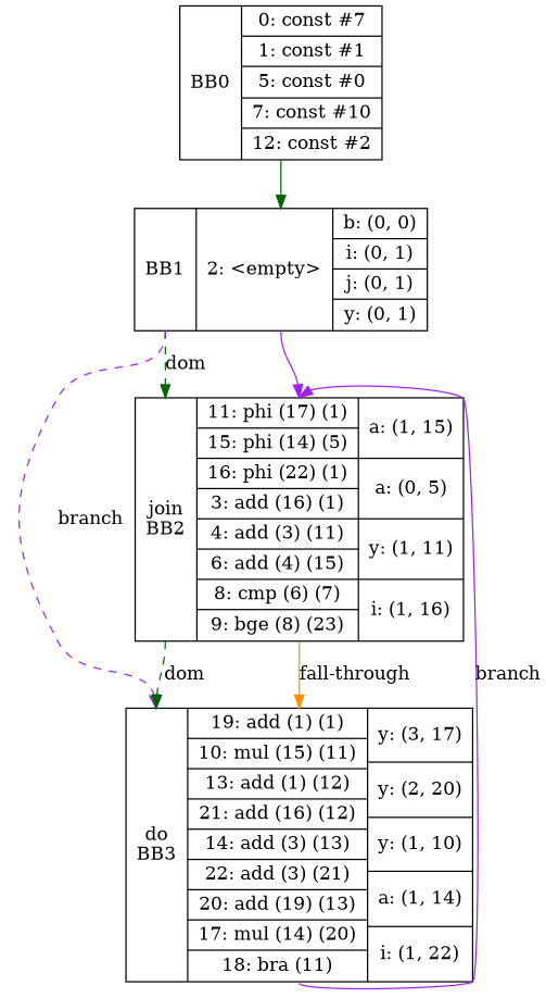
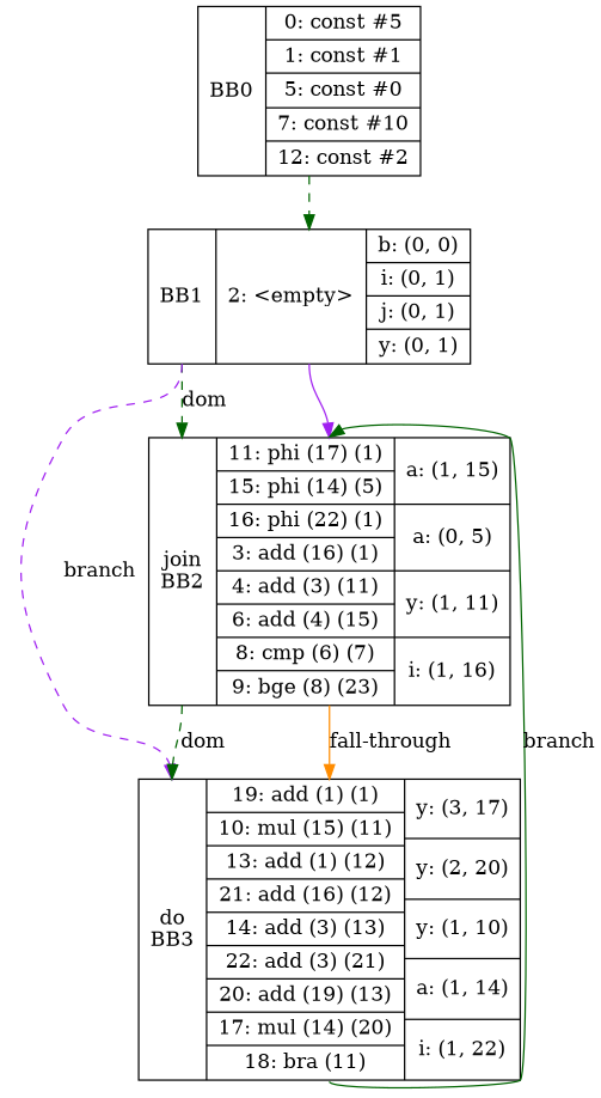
  digraph {
    node [shape=record]
    edge [color=darkgreen headport=n tailport=s]
-   n1 [label="<b>BB0|{0: const #7|1: const #1|5: const #0|7: const #10|12: const #2}"]
+   n1 [label="<b>BB0|{0: const #5|1: const #1|5: const #0|7: const #10|12: const #2}"]
    n2 [label="<b>BB1|{2: \<empty\>}|{b: (0, 0)|i: (0, 1)|j: (0, 1)|y: (0, 1)}"]
    n3 [label="<b>join\nBB2|{11: phi (17) (1)|15: phi (14) (5)|16: phi (22) (1)|3: add (16) (1)|4: add (3) (11)|6: add (4) (15)|8: cmp (6) (7)|9: bge (8) (23)}|{a: (1, 15)|a: (0, 5)|y: (1, 11)|i: (1, 16)}"]
    n4 [label="<b>do\nBB3|{19: add (1) (1)|10: mul (15) (11)|13: add (1) (12)|21: add (16) (12)|14: add (3) (13)|22: add (3) (21)|20: add (19) (13)|17: mul (14) (20)|18: bra (11)}|{y: (3, 17)|y: (2, 20)|y: (1, 10)|a: (1, 14)|i: (1, 22)}"]
-   n1 -> n2
+   n1 -> n2 [style=dashed]
    n2 -> n3 [color=purple]
    n2 -> n3 [headport=b label=dom style=dashed tailport=b]
    n2 -> n4 [color=purple headport=b label=branch style=dashed tailport=b]
    n3 -> n4 [color=darkorange label="fall-through"]
    n3 -> n4 [headport=b label=dom style=dashed tailport=b]
-   n4 -> n3 [color=purple constraint=false label=branch]
+   n4 -> n3 [constraint=false label=branch]
  }
